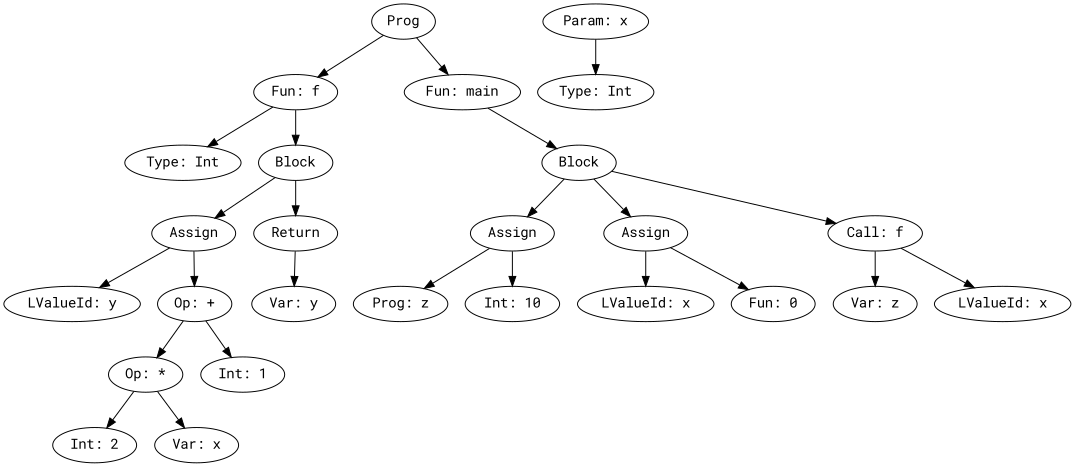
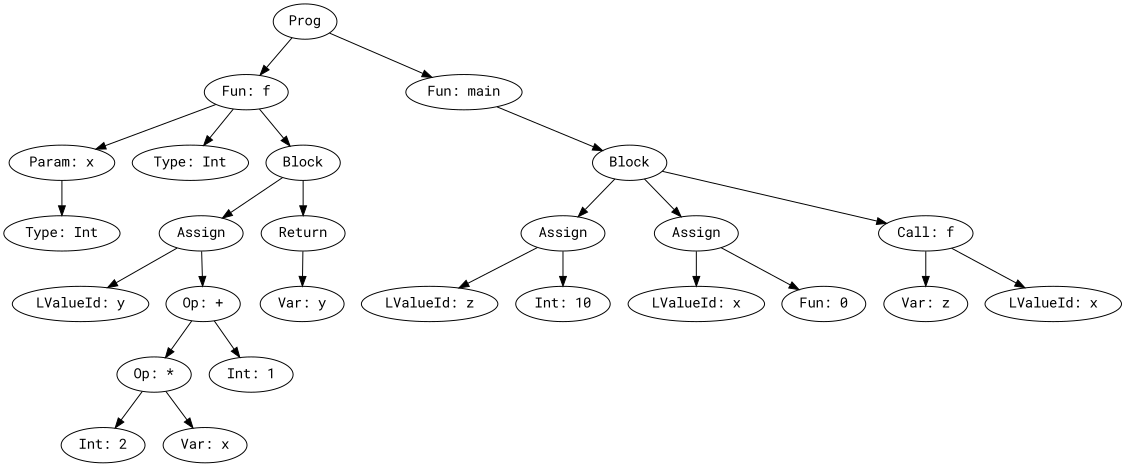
  digraph {
    fontname="Roboto Mono"
    node [fontname="Roboto Mono"]
    edge [fontname="Roboto Mono"]
    n1 [label=Prog]
    n2 [label="Fun: f"]
    n3 [label="Fun: main"]
    n4 [label="Param: x"]
    n5 [label="Type: Int"]
    n6 [label=Block]
    n7 [label=Block]
    n8 [label="Type: Int"]
    n9 [label=Assign]
    n10 [label=Return]
    n11 [label="LValueId: y"]
    n12 [label="Op: +"]
    n13 [label="Var: y"]
    n14 [label="Op: *"]
    n15 [label="Int: 1"]
    n16 [label="Int: 2"]
    n17 [label="Var: x"]
    n18 [label=Assign]
    n19 [label=Assign]
    n20 [label="Call: f"]
-   n21 [label="Prog: z"]
+   n21 [label="LValueId: z"]
    n22 [label="Int: 10"]
    n23 [label="LValueId: x"]
    n24 [label="Fun: 0"]
    n25 [label="Var: z"]
    n26 [label="LValueId: x"]
    n1 -> n2
    n1 -> n3
+   n2 -> n4
    n2 -> n5
    n2 -> n6
    n3 -> n7
    n4 -> n8
    n6 -> n9
    n6 -> n10
    n7 -> n18
    n7 -> n19
    n7 -> n20
    n9 -> n11
    n9 -> n12
    n10 -> n13
    n12 -> n14
    n12 -> n15
    n14 -> n16
    n14 -> n17
    n18 -> n21
    n18 -> n22
    n19 -> n23
    n19 -> n24
    n20 -> n25
    n20 -> n26
  }
